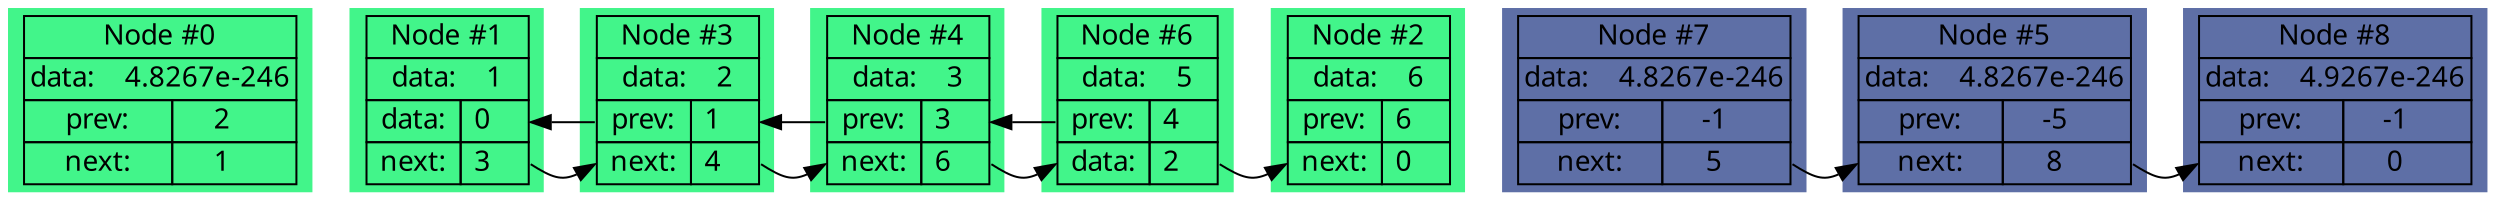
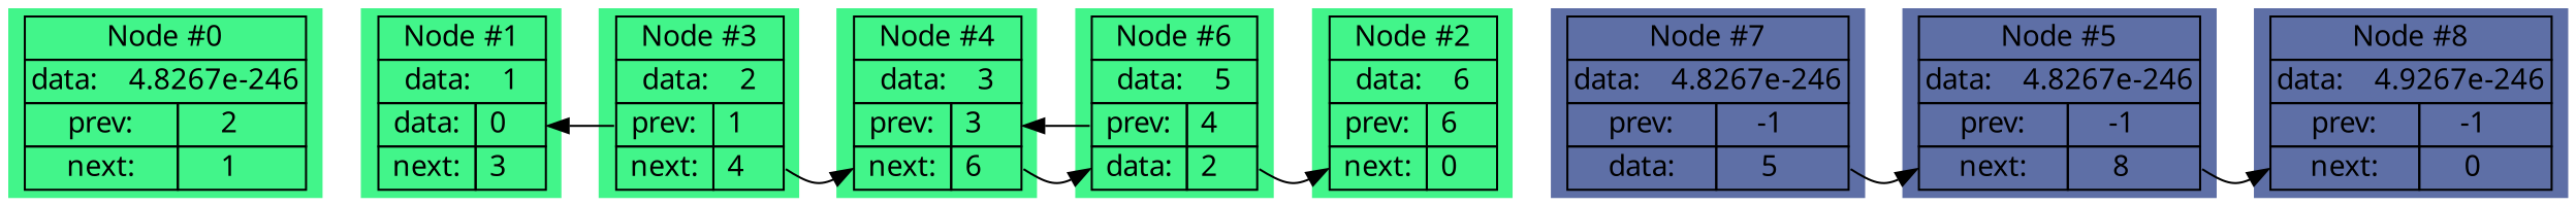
  digraph {
    fontname="Noto Sans"
    node [fillcolor="#42f58a" fontname="Noto Sans" shape=plaintext style=filled]
    edge [fontname="Noto Sans" headport=next_in tailport=next_out]
    n1 [label=<                             <table border="0" cellborder="1" cellspacing="0">                                 <tr>                                     <td colspan="2">Node #0</td>                                 </tr>                                 <tr>                                  <td colspan="2">data:    4.8267e-246</td>                                          </tr>                             <tr>                                 <td port="prev_out" > prev: </td>                                 <td port="prev_in" > 2    </td>                             </tr>                             <tr>                                 <td port="next_in" > next: </td>                                 <td port="next_out"> 1    </td>                             </tr>                         </table>                     >]
    n2 [label=<                             <table border="0" cellborder="1" cellspacing="0">                                 <tr>                                     <td colspan="2">Node #1</td>                                 </tr>                                 <tr>                                  <td colspan="2">data:    1</td>                                          </tr>                             <tr>                                 <td port="prev_out" > data: </td>                                 <td port="prev_in" > 0    </td>                             </tr>                             <tr>                                 <td port="next_in" > next: </td>                                 <td port="next_out"> 3    </td>                             </tr>                         </table>                     >]
    n3 [label=<                             <table border="0" cellborder="1" cellspacing="0">                                 <tr>                                     <td colspan="2">Node #3</td>                                 </tr>                                 <tr>                                  <td colspan="2">data:    2</td>                                          </tr>                             <tr>                                 <td port="prev_out" > prev: </td>                                 <td port="prev_in" > 1    </td>                             </tr>                             <tr>                                 <td port="next_in" > next: </td>                                 <td port="next_out"> 4    </td>                             </tr>                         </table>                     >]
    n4 [label=<                             <table border="0" cellborder="1" cellspacing="0">                                 <tr>                                     <td colspan="2">Node #2</td>                                 </tr>                                 <tr>                                  <td colspan="2">data:    6</td>                                          </tr>                             <tr>                                 <td port="prev_out" > prev: </td>                                 <td port="prev_in" > 6    </td>                             </tr>                             <tr>                                 <td port="next_in" > next: </td>                                 <td port="next_out"> 0    </td>                             </tr>                         </table>                     >]
    n5 [label=<                             <table border="0" cellborder="1" cellspacing="0">                                 <tr>                                     <td colspan="2">Node #6</td>                                 </tr>                                 <tr>                                  <td colspan="2">data:    5</td>                                          </tr>                             <tr>                                 <td port="prev_out" > prev: </td>                                 <td port="prev_in" > 4    </td>                             </tr>                             <tr>                                 <td port="next_in" > data: </td>                                 <td port="next_out"> 2    </td>                             </tr>                         </table>                     >]
    n6 [label=<                             <table border="0" cellborder="1" cellspacing="0">                                 <tr>                                     <td colspan="2">Node #4</td>                                 </tr>                                 <tr>                                  <td colspan="2">data:    3</td>                                          </tr>                             <tr>                                 <td port="prev_out" > prev: </td>                                 <td port="prev_in" > 3    </td>                             </tr>                             <tr>                                 <td port="next_in" > next: </td>                                 <td port="next_out"> 6    </td>                             </tr>                         </table>                     >]
-   n7 [fillcolor="#5e6fa6" label=<                             <table border="0" cellborder="1" cellspacing="0">                                 <tr>                                     <td colspan="2">Node #5</td>                                 </tr>                                 <tr>                                  <td colspan="2">data:    4.8267e-246</td>                                          </tr>                             <tr>                                 <td port="prev_out" > prev: </td>                                 <td port="prev_in" > -5    </td>                             </tr>                             <tr>                                 <td port="next_in" > next: </td>                                 <td port="next_out"> 8    </td>                             </tr>                         </table>                     >]
+   n7 [fillcolor="#5e6fa6" label=<                             <table border="0" cellborder="1" cellspacing="0">                                 <tr>                                     <td colspan="2">Node #5</td>                                 </tr>                                 <tr>                                  <td colspan="2">data:    4.8267e-246</td>                                          </tr>                             <tr>                                 <td port="prev_out" > prev: </td>                                 <td port="prev_in" > -1    </td>                             </tr>                             <tr>                                 <td port="next_in" > next: </td>                                 <td port="next_out"> 8    </td>                             </tr>                         </table>                     >]
    n8 [fillcolor="#5e6fa6" label=<                             <table border="0" cellborder="1" cellspacing="0">                                 <tr>                                     <td colspan="2">Node #8</td>                                 </tr>                                 <tr>                                  <td colspan="2">data:    4.9267e-246</td>                                          </tr>                             <tr>                                 <td port="prev_out" > prev: </td>                                 <td port="prev_in" > -1    </td>                             </tr>                             <tr>                                 <td port="next_in" > next: </td>                                 <td port="next_out"> 0    </td>                             </tr>                         </table>                     >]
-   n9 [fillcolor="#5e6fa6" label=<                             <table border="0" cellborder="1" cellspacing="0">                                 <tr>                                     <td colspan="2">Node #7</td>                                 </tr>                                 <tr>                                  <td colspan="2">data:    4.8267e-246</td>                                          </tr>                             <tr>                                 <td port="prev_out" > prev: </td>                                 <td port="prev_in" > -1    </td>                             </tr>                             <tr>                                 <td port="next_in" > next: </td>                                 <td port="next_out"> 5    </td>                             </tr>                         </table>                     >]
+   n9 [fillcolor="#5e6fa6" label=<                             <table border="0" cellborder="1" cellspacing="0">                                 <tr>                                     <td colspan="2">Node #7</td>                                 </tr>                                 <tr>                                  <td colspan="2">data:    4.8267e-246</td>                                          </tr>                             <tr>                                 <td port="prev_out" > prev: </td>                                 <td port="prev_in" > -1    </td>                             </tr>                             <tr>                                 <td port="next_in" > data: </td>                                 <td port="next_out"> 5    </td>                             </tr>                         </table>                     >]
    subgraph sub_1 {
      rank=same
      n1
      n2
      n3
      n4
      n5
      n6
      n7
      n8
      n9
    }
-   n2 -> n3
    n3 -> n2 [headport=prev_in tailport=prev_out]
    n3 -> n6
    n5 -> n4
    n5 -> n6 [headport=prev_in tailport=prev_out]
-   n6 -> n3 [headport=prev_in tailport=prev_out]
    n6 -> n5
    n7 -> n8
    n9 -> n7
  }
